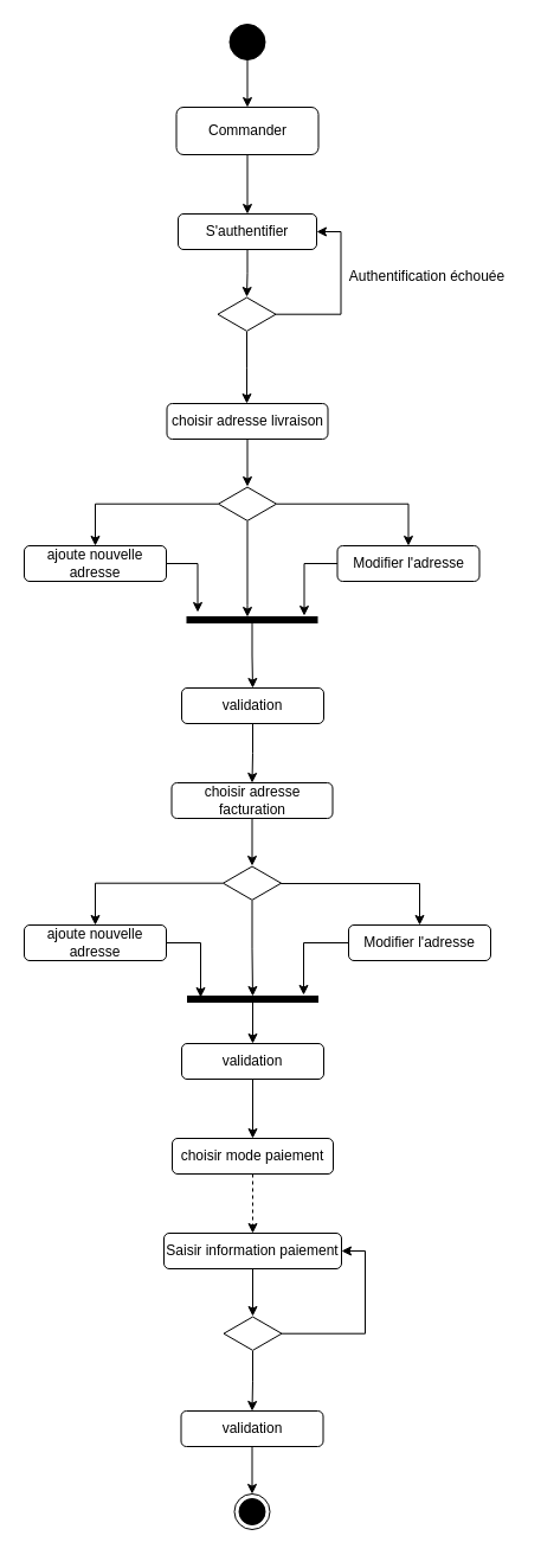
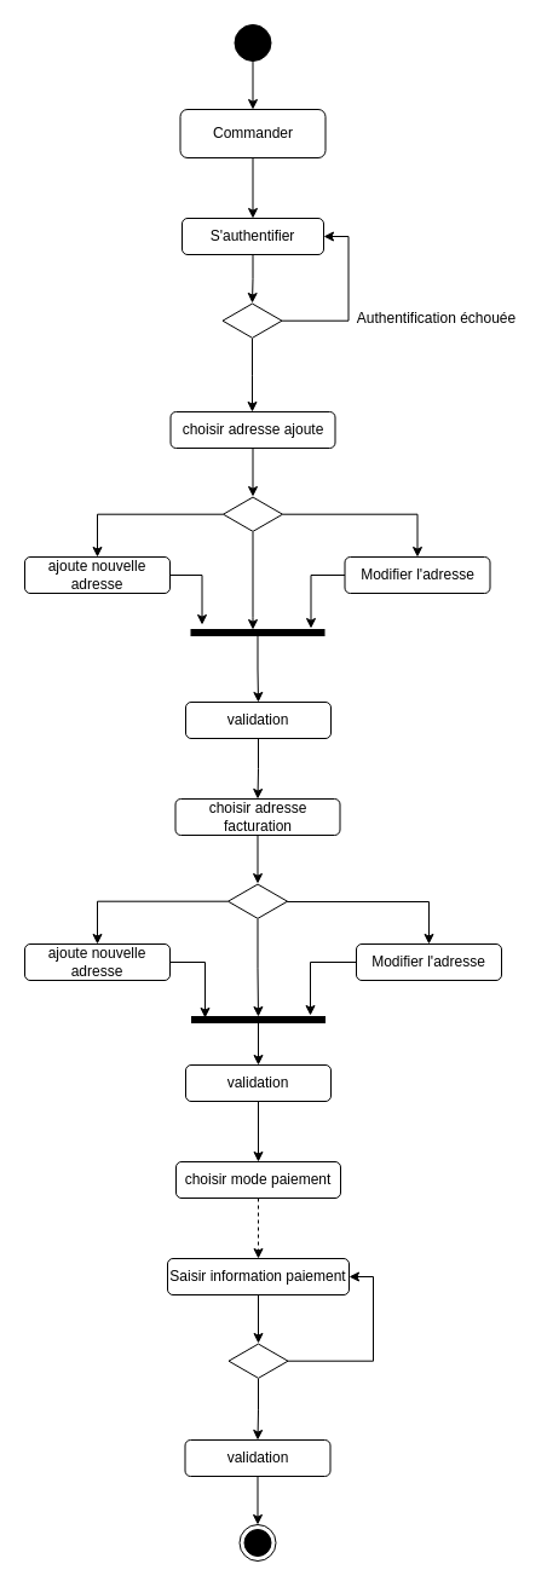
  <mxCell id="0" />
  <mxCell id="1" parent="0" />
  <mxCell id="2" value="" style="ellipse;fillColor=strokeColor;html=1;" parent="1" vertex="1"><mxGeometry x="193.5" y="20" width="30" height="30" as="geometry" /></mxCell>
  <mxCell id="3" value="" style="endArrow=classic;html=1;rounded=0;" parent="1" source="2" edge="1"><mxGeometry width="50" height="50" relative="1" as="geometry"><mxPoint x="184.5" y="440" as="sourcePoint" /><mxPoint x="208.5" y="90" as="targetPoint" /></mxGeometry></mxCell>
  <mxCell id="4" value="Commander" style="rounded=1;whiteSpace=wrap;html=1;" parent="1" vertex="1"><mxGeometry x="148.5" y="90" width="120" height="40" as="geometry" /></mxCell>
  <mxCell id="5" value="" style="endArrow=classic;html=1;rounded=0;exitX=0.5;exitY=1;exitDx=0;exitDy=0;" parent="1" source="4" edge="1"><mxGeometry width="50" height="50" relative="1" as="geometry"><mxPoint x="184.5" y="440" as="sourcePoint" /><mxPoint x="208.5" y="180" as="targetPoint" /></mxGeometry></mxCell>
  <mxCell id="6" value="" style="edgeStyle=orthogonalEdgeStyle;rounded=0;orthogonalLoop=1;jettySize=auto;html=1;" parent="1" source="7" target="10" edge="1"><mxGeometry relative="1" as="geometry" /></mxCell>
  <mxCell id="7" value="S'authentifier" style="rounded=1;whiteSpace=wrap;html=1;" parent="1" vertex="1"><mxGeometry x="150" y="180" width="117" height="30" as="geometry" /></mxCell>
  <mxCell id="8" value="" style="edgeStyle=orthogonalEdgeStyle;rounded=0;orthogonalLoop=1;jettySize=auto;html=1;entryX=1;entryY=0.5;entryDx=0;entryDy=0;" parent="1" source="10" target="7" edge="1"><mxGeometry relative="1" as="geometry"><mxPoint x="297" y="264.7" as="targetPoint" /><Array as="points"><mxPoint x="287.5" y="265" /><mxPoint x="287.5" y="195" /></Array></mxGeometry></mxCell>
  <mxCell id="9" style="edgeStyle=orthogonalEdgeStyle;rounded=0;orthogonalLoop=1;jettySize=auto;html=1;" parent="1" source="10" edge="1"><mxGeometry relative="1" as="geometry"><mxPoint x="208" y="340" as="targetPoint" /></mxGeometry></mxCell>
  <mxCell id="10" value="" style="html=1;whiteSpace=wrap;aspect=fixed;shape=isoRectangle;" parent="1" vertex="1"><mxGeometry x="183.5" y="250" width="49" height="29.4" as="geometry" /></mxCell>
- <mxCell id="11" value="Authentification échouée" style="text;html=1;align=center;verticalAlign=middle;resizable=0;points=[];autosize=1;strokeColor=none;fillColor=none;" parent="1" vertex="1"><mxGeometry x="284.5" y="218" width="150" height="30" as="geometry" /></mxCell>
+ <mxCell id="11" value="Authentification échouée" style="text;html=1;align=center;verticalAlign=middle;resizable=0;points=[];autosize=1;strokeColor=none;fillColor=none;" parent="1" vertex="1"><mxGeometry x="284.5" y="248" width="150" height="30" as="geometry" /></mxCell>
  <mxCell id="12" value="" style="edgeStyle=orthogonalEdgeStyle;rounded=0;orthogonalLoop=1;jettySize=auto;html=1;" parent="1" source="15" target="19" edge="1"><mxGeometry relative="1" as="geometry" /></mxCell>
  <mxCell id="13" value="" style="edgeStyle=orthogonalEdgeStyle;rounded=0;orthogonalLoop=1;jettySize=auto;html=1;" parent="1" source="15" target="21" edge="1"><mxGeometry relative="1" as="geometry" /></mxCell>
  <mxCell id="14" value="" style="edgeStyle=orthogonalEdgeStyle;rounded=0;orthogonalLoop=1;jettySize=auto;html=1;" parent="1" source="15" target="23" edge="1"><mxGeometry relative="1" as="geometry"><Array as="points"><mxPoint x="208.5" y="510" /><mxPoint x="208.5" y="510" /></Array></mxGeometry></mxCell>
  <mxCell id="15" value="" style="html=1;whiteSpace=wrap;aspect=fixed;shape=isoRectangle;" parent="1" vertex="1"><mxGeometry x="184" y="410" width="49" height="29.4" as="geometry" /></mxCell>
  <mxCell id="16" value="" style="edgeStyle=orthogonalEdgeStyle;rounded=0;orthogonalLoop=1;jettySize=auto;html=1;" parent="1" source="17" target="15" edge="1"><mxGeometry relative="1" as="geometry" /></mxCell>
- <mxCell id="17" value="choisir adresse livraison" style="rounded=1;whiteSpace=wrap;html=1;" parent="1" vertex="1"><mxGeometry x="140.5" y="340" width="136" height="30" as="geometry" /></mxCell>
+ <mxCell id="17" value="choisir adresse ajoute" style="rounded=1;whiteSpace=wrap;html=1;" parent="1" vertex="1"><mxGeometry x="140.5" y="340" width="136" height="30" as="geometry" /></mxCell>
  <mxCell id="18" style="edgeStyle=orthogonalEdgeStyle;rounded=0;orthogonalLoop=1;jettySize=auto;html=1;entryX=-0.8;entryY=0.918;entryDx=0;entryDy=0;entryPerimeter=0;" parent="1" source="19" target="23" edge="1"><mxGeometry relative="1" as="geometry" /></mxCell>
  <mxCell id="19" value="ajoute nouvelle adresse" style="rounded=1;whiteSpace=wrap;html=1;" parent="1" vertex="1"><mxGeometry x="20" y="460" width="120" height="30" as="geometry" /></mxCell>
  <mxCell id="20" style="edgeStyle=orthogonalEdgeStyle;rounded=0;orthogonalLoop=1;jettySize=auto;html=1;entryX=-0.2;entryY=0.1;entryDx=0;entryDy=0;entryPerimeter=0;" parent="1" source="21" target="23" edge="1"><mxGeometry relative="1" as="geometry" /></mxCell>
  <mxCell id="21" value="Modifier l'adresse" style="rounded=1;whiteSpace=wrap;html=1;" parent="1" vertex="1"><mxGeometry x="284.5" y="460" width="120" height="30" as="geometry" /></mxCell>
  <mxCell id="22" value="" style="edgeStyle=orthogonalEdgeStyle;rounded=0;orthogonalLoop=1;jettySize=auto;html=1;" parent="1" source="23" target="46" edge="1"><mxGeometry relative="1" as="geometry" /></mxCell>
  <mxCell id="23" value="" style="html=1;points=[];perimeter=orthogonalPerimeter;fillColor=strokeColor;direction=south;" parent="1" vertex="1"><mxGeometry x="157.5" y="520" width="110" height="5" as="geometry" /></mxCell>
  <mxCell id="24" value="" style="edgeStyle=orthogonalEdgeStyle;rounded=0;orthogonalLoop=1;jettySize=auto;html=1;" parent="1" source="31" target="27" edge="1"><mxGeometry relative="1" as="geometry"><mxPoint x="194" y="485" as="sourcePoint" /></mxGeometry></mxCell>
  <mxCell id="25" value="" style="edgeStyle=orthogonalEdgeStyle;rounded=0;orthogonalLoop=1;jettySize=auto;html=1;exitX=0.929;exitY=0.51;exitDx=0;exitDy=0;exitPerimeter=0;" parent="1" source="31" target="29" edge="1"><mxGeometry relative="1" as="geometry"><mxPoint x="243" y="485" as="sourcePoint" /></mxGeometry></mxCell>
  <mxCell id="26" style="edgeStyle=orthogonalEdgeStyle;rounded=0;orthogonalLoop=1;jettySize=auto;html=1;entryX=0.2;entryY=0.9;entryDx=0;entryDy=0;entryPerimeter=0;" parent="1" source="27" target="33" edge="1"><mxGeometry relative="1" as="geometry"><Array as="points"><mxPoint x="169" y="795" /></Array></mxGeometry></mxCell>
  <mxCell id="27" value="ajoute nouvelle adresse" style="rounded=1;whiteSpace=wrap;html=1;" parent="1" vertex="1"><mxGeometry x="20" y="780" width="120" height="30" as="geometry" /></mxCell>
  <mxCell id="28" style="edgeStyle=orthogonalEdgeStyle;rounded=0;orthogonalLoop=1;jettySize=auto;html=1;entryX=-0.2;entryY=0.109;entryDx=0;entryDy=0;entryPerimeter=0;" parent="1" source="29" target="33" edge="1"><mxGeometry relative="1" as="geometry" /></mxCell>
  <mxCell id="29" value="Modifier l'adresse" style="rounded=1;whiteSpace=wrap;html=1;" parent="1" vertex="1"><mxGeometry x="294" y="780" width="120" height="30" as="geometry" /></mxCell>
  <mxCell id="30" value="" style="edgeStyle=orthogonalEdgeStyle;rounded=0;orthogonalLoop=1;jettySize=auto;html=1;" parent="1" source="31" target="33" edge="1"><mxGeometry relative="1" as="geometry" /></mxCell>
  <mxCell id="31" value="" style="html=1;whiteSpace=wrap;aspect=fixed;shape=isoRectangle;" parent="1" vertex="1"><mxGeometry x="188" y="730" width="49" height="29.4" as="geometry" /></mxCell>
  <mxCell id="32" value="" style="edgeStyle=orthogonalEdgeStyle;rounded=0;orthogonalLoop=1;jettySize=auto;html=1;" parent="1" source="33" target="35" edge="1"><mxGeometry relative="1" as="geometry" /></mxCell>
  <mxCell id="33" value="" style="html=1;points=[];perimeter=orthogonalPerimeter;fillColor=strokeColor;direction=south;" parent="1" vertex="1"><mxGeometry x="158" y="840" width="110" height="5" as="geometry" /></mxCell>
  <mxCell id="34" value="" style="edgeStyle=orthogonalEdgeStyle;rounded=0;orthogonalLoop=1;jettySize=auto;html=1;" parent="1" source="35" target="39" edge="1"><mxGeometry relative="1" as="geometry" /></mxCell>
  <mxCell id="35" value="validation" style="rounded=1;whiteSpace=wrap;html=1;" parent="1" vertex="1"><mxGeometry x="153" y="880" width="120" height="30" as="geometry" /></mxCell>
  <mxCell id="36" value="" style="edgeStyle=orthogonalEdgeStyle;rounded=0;orthogonalLoop=1;jettySize=auto;html=1;" parent="1" source="37" target="31" edge="1"><mxGeometry relative="1" as="geometry" /></mxCell>
  <mxCell id="37" value="choisir adresse facturation" style="rounded=1;whiteSpace=wrap;html=1;" parent="1" vertex="1"><mxGeometry x="144.5" y="660" width="136" height="30" as="geometry" /></mxCell>
  <mxCell id="38" value="" style="edgeStyle=orthogonalEdgeStyle;rounded=0;orthogonalLoop=1;jettySize=auto;html=1;dashed=1;" parent="1" source="39" target="41" edge="1"><mxGeometry relative="1" as="geometry"><mxPoint x="208.5" y="1130.6" as="targetPoint" /></mxGeometry></mxCell>
  <mxCell id="39" value="choisir mode paiement" style="rounded=1;whiteSpace=wrap;html=1;" parent="1" vertex="1"><mxGeometry x="145" y="960" width="136" height="30" as="geometry" /></mxCell>
  <mxCell id="40" value="" style="edgeStyle=orthogonalEdgeStyle;rounded=0;orthogonalLoop=1;jettySize=auto;html=1;" parent="1" source="41" target="44" edge="1"><mxGeometry relative="1" as="geometry" /></mxCell>
  <mxCell id="41" value="Saisir information paiement" style="rounded=1;whiteSpace=wrap;html=1;" parent="1" vertex="1"><mxGeometry x="138" y="1040" width="150" height="30" as="geometry" /></mxCell>
  <mxCell id="42" value="" style="edgeStyle=orthogonalEdgeStyle;rounded=0;orthogonalLoop=1;jettySize=auto;html=1;" parent="1" source="44" target="48" edge="1"><mxGeometry relative="1" as="geometry" /></mxCell>
  <mxCell id="43" style="edgeStyle=orthogonalEdgeStyle;rounded=0;orthogonalLoop=1;jettySize=auto;html=1;entryX=1;entryY=0.5;entryDx=0;entryDy=0;" edge="1" parent="1" source="44" target="41"><mxGeometry relative="1" as="geometry"><mxPoint x="370" y="1050" as="targetPoint" /><Array as="points"><mxPoint x="308" y="1125" /><mxPoint x="308" y="1055" /></Array></mxGeometry></mxCell>
  <mxCell id="44" value="" style="html=1;whiteSpace=wrap;aspect=fixed;shape=isoRectangle;" parent="1" vertex="1"><mxGeometry x="188.5" y="1110" width="49" height="29.4" as="geometry" /></mxCell>
  <mxCell id="45" value="" style="edgeStyle=orthogonalEdgeStyle;rounded=0;orthogonalLoop=1;jettySize=auto;html=1;" parent="1" source="46" target="37" edge="1"><mxGeometry relative="1" as="geometry" /></mxCell>
  <mxCell id="46" value="validation" style="rounded=1;whiteSpace=wrap;html=1;" parent="1" vertex="1"><mxGeometry x="153" y="580" width="120" height="30" as="geometry" /></mxCell>
  <mxCell id="47" value="" style="edgeStyle=orthogonalEdgeStyle;rounded=0;orthogonalLoop=1;jettySize=auto;html=1;" parent="1" source="48" target="49" edge="1"><mxGeometry relative="1" as="geometry" /></mxCell>
  <mxCell id="48" value="validation" style="rounded=1;whiteSpace=wrap;html=1;" parent="1" vertex="1"><mxGeometry x="152.5" y="1190" width="120" height="30" as="geometry" /></mxCell>
  <mxCell id="49" value="" style="ellipse;html=1;shape=endState;fillColor=strokeColor;" parent="1" vertex="1"><mxGeometry x="197.5" y="1260" width="30" height="30" as="geometry" /></mxCell>
